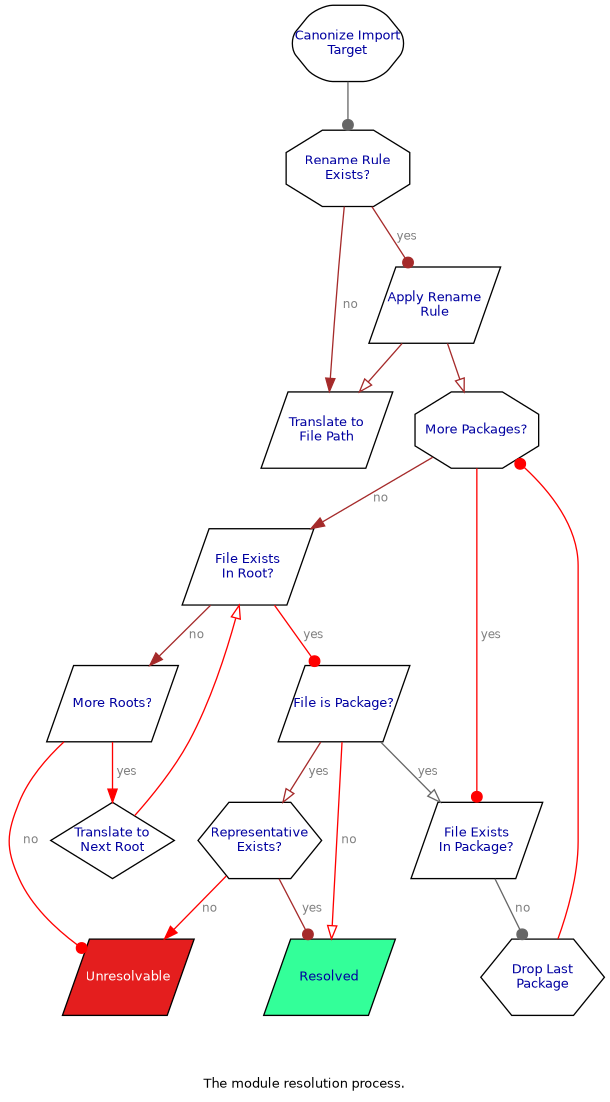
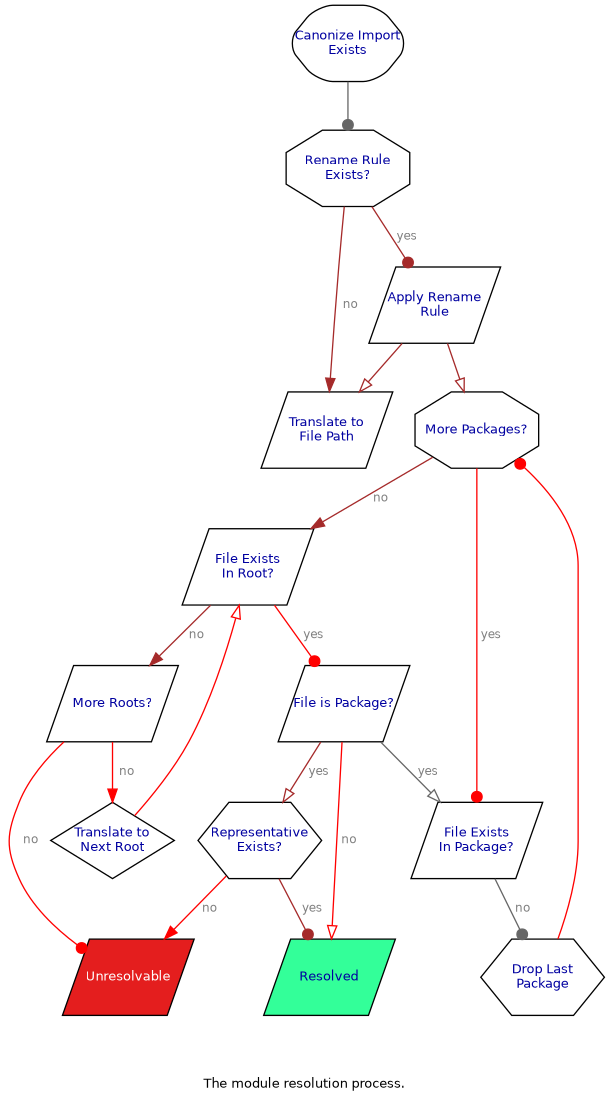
  strict digraph {
    fontcolor="#000000"
    fontname=Helvetica
    fontsize=10
    label="\nThe module resolution process."
    labeljust=center
    labelloc=bottom
    rankdir=TB
    node [fixedsize=true fontcolor="#0000A0" fontname=Helvetica fontsize=10 shape=parallelogram]
    edge [arrowhead=dot color=brown fontcolor="#808080" fontname=Helvetica fontsize=9]
-   n1 [height=0.8 label="Canonize Import\nTarget" shape=hexagon style=rounded width=1.3]
+   n1 [height=0.8 label="Canonize Import\nExists" shape=hexagon style=rounded width=1.3]
    n2 [height=0.8 label="Rename Rule\nExists?" shape=octagon width=1.3]
    n3 [height=0.8 label="Apply Rename\nRule" width=1.3]
    n4 [height=0.8 label="Translate to\nFile Path" width=1.3]
    n5 [height=0.8 label="More Packages?" shape=octagon width=1.3]
    n6 [height=0.8 label="File Exists\nIn Package?" width=1.3]
    n7 [height=0.8 label="File Exists\nIn Root?" width=1.3]
    n8 [height=0.8 label="Drop Last\nPackage" shape=hexagon width=1.3]
    n9 [height=0.8 label="File is Package?" width=1.3]
    n10 [height=0.8 label="More Roots?" width=1.3]
    n11 [height=0.8 label="Representative\nExists?" shape=hexagon width=1.3]
    n12 [fillcolor="#33ff99" height=0.8 label=Resolved style=filled width=1.3]
    n13 [fillcolor="#e41e1e" fontcolor="#ffffff" height=0.8 label=Unresolvable style=filled width=1.3]
    n14 [height=0.8 label="Translate to\nNext Root" shape=diamond width=1.3]
    n1 -> n2 [color=gray40]
    n2 -> n3 [label=" yes"]
    n2 -> n4 [arrowhead=normal label=" no"]
    n3 -> n4 [arrowhead=onormal]
    n3 -> n5 [arrowhead=onormal]
    n5 -> n6 [color=red label=" yes"]
    n5 -> n7 [arrowhead=normal label=" no"]
    n6 -> n8 [color=gray40 label=" no"]
    n7 -> n9 [color=red label=" yes"]
    n7 -> n10 [arrowhead=normal label=" no"]
    n8 -> n5 [color=red]
    n9 -> n6 [arrowhead=onormal color=gray40 label=" yes"]
    n9 -> n11 [arrowhead=onormal label=" yes"]
    n9 -> n12 [arrowhead=onormal color=red label=" no"]
    n10 -> n13 [color=red label=" no"]
-   n10 -> n14 [arrowhead=normal color=red label=" yes"]
+   n10 -> n14 [arrowhead=normal color=red label=" no"]
    n11 -> n12 [label=" yes"]
    n11 -> n13 [arrowhead=normal color=red label=" no"]
    n14 -> n7 [arrowhead=onormal color=red]
  }
